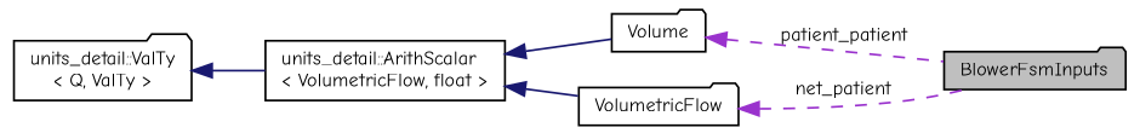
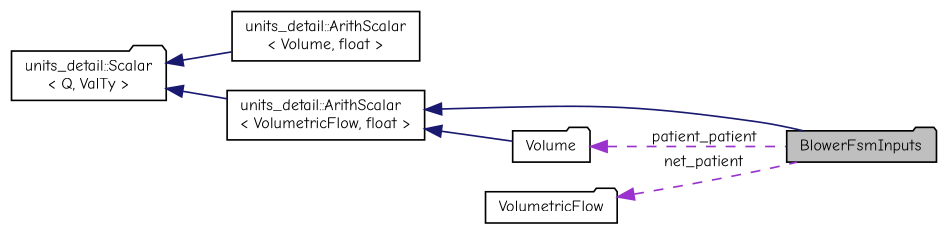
  digraph {
    fontname="Comic Neue"
    rankdir=LR
    node [color=black fillcolor=white fontname="Comic Neue" fontsize=10 shape=folder style=filled]
    edge [color=midnightblue dir=back fontname="Comic Neue" fontsize=10 labelfontname=Helvetica labelfontsize=10 style=solid]
    n1 [fillcolor=grey75 fontcolor=black height=0.2 label=BlowerFsmInputs width=0.4]
    n2 [height=0.2 label=Volume width=0.4]
-   n4 [height=0.2 label="units_detail::ValTy\l\< Q, ValTy \>" width=0.4]
+   n3 [height=0.2 label="units_detail::ArithScalar\l\< Volume, float \>" shape=box width=0.4]
+   n4 [height=0.2 label="units_detail::Scalar\l\< Q, ValTy \>" width=0.4]
    n5 [height=0.2 label="units_detail::ArithScalar\l\< VolumetricFlow, float \>" shape=box width=0.4]
    n6 [height=0.2 label=VolumetricFlow width=0.4]
    n2 -> n1 [color=darkorchid3 label=" patient_patient" style=dashed]
+   n4 -> n3
    n4 -> n5
    n5 -> n2
-   n5 -> n6
+   n5 -> n1
    n6 -> n1 [color=darkorchid3 label=" net_patient" style=dashed]
  }
